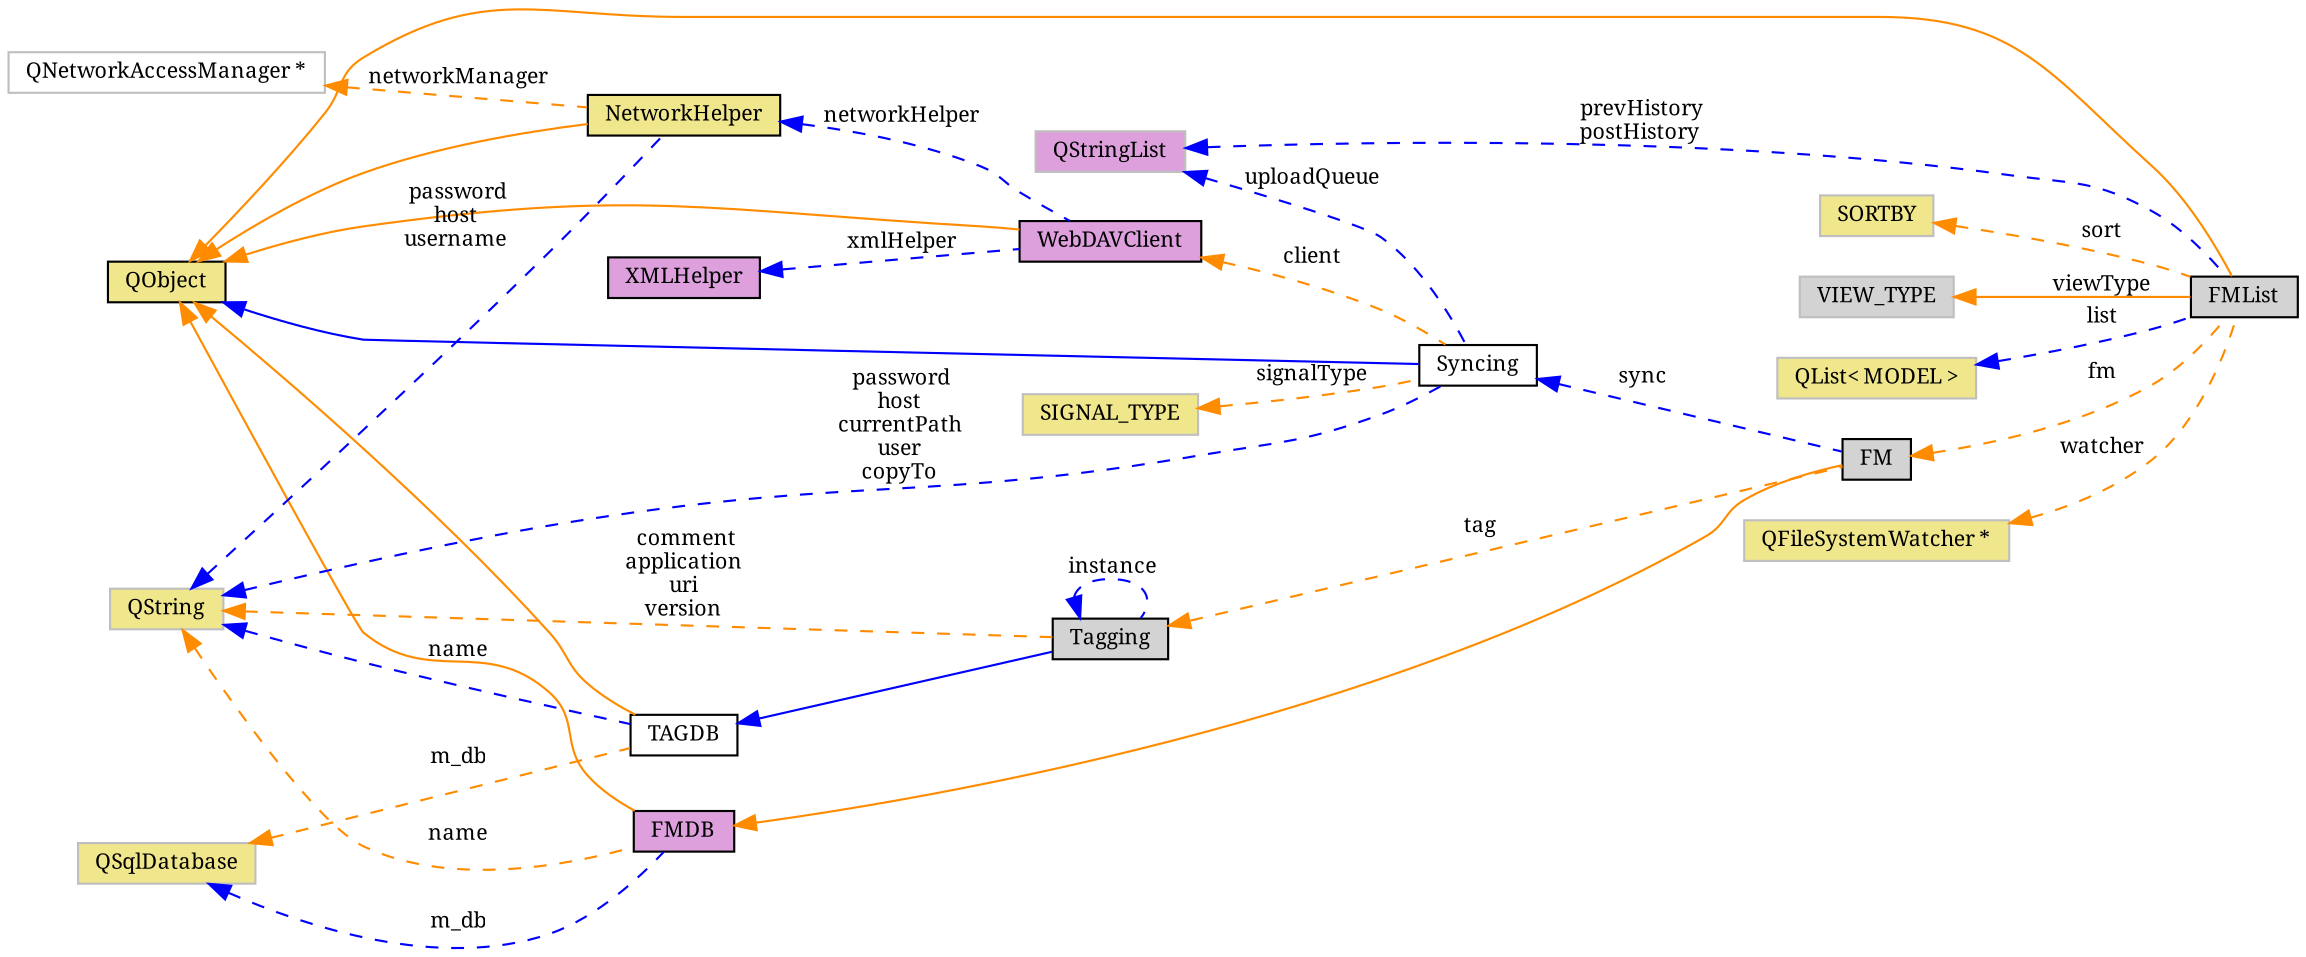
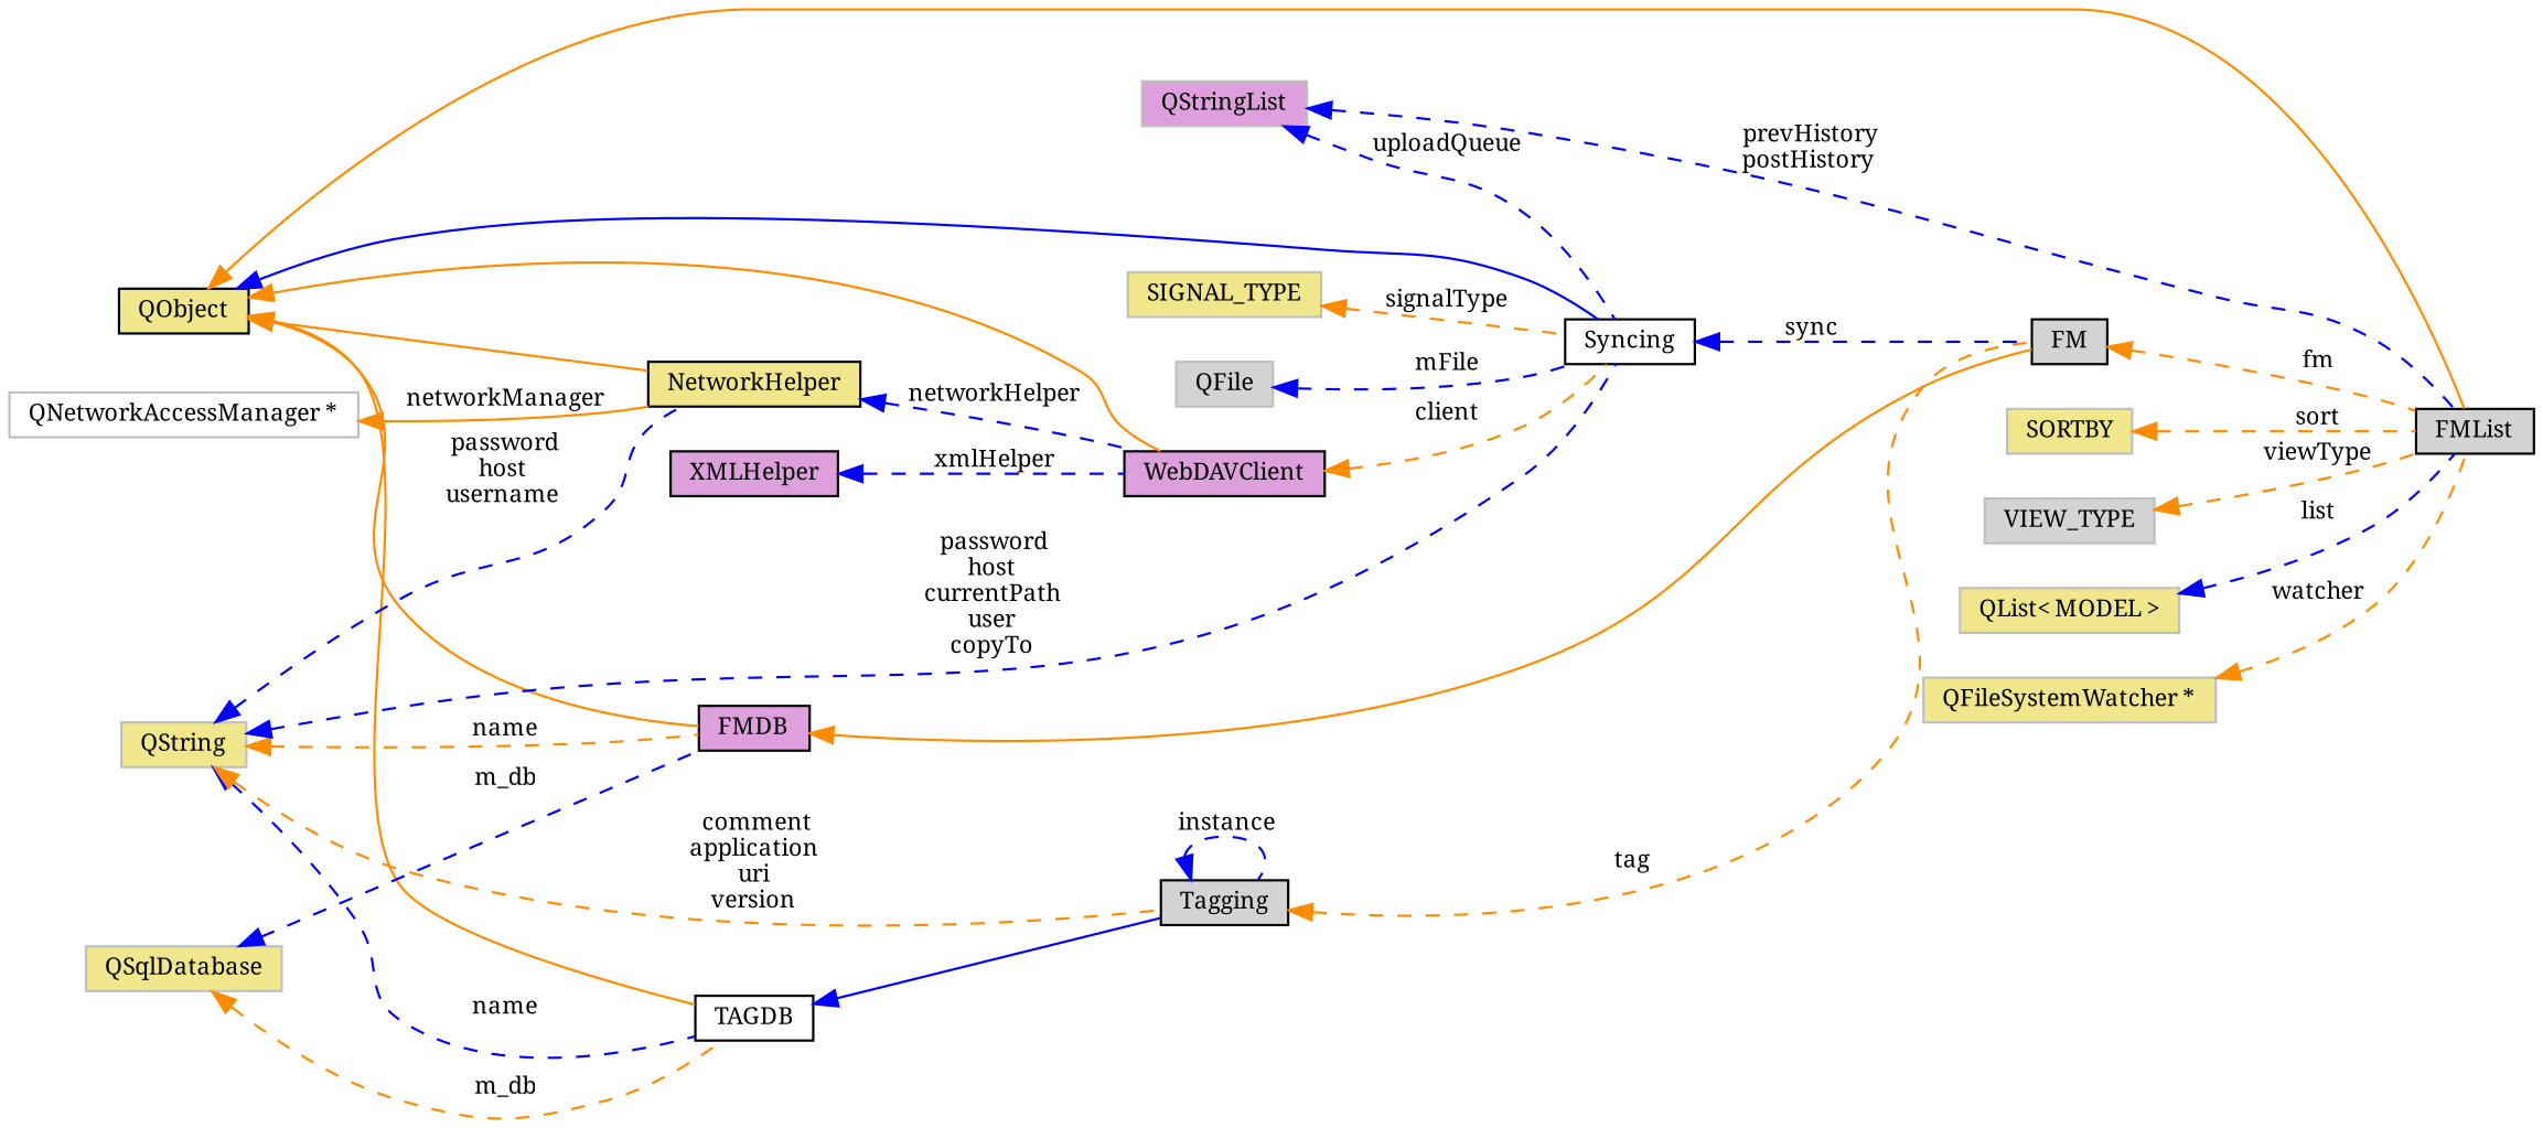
  digraph {
    fontname="Noto Serif"
    rankdir=LR
    node [color=black fillcolor=khaki fontname="Noto Serif" fontsize=10 shape=record style=filled]
    edge [color=darkorange dir=back fontname="Noto Serif" fontsize=10 labelfontname=Helvetica labelfontsize=10 style=dashed]
    n1 [fillcolor=lightgrey fontcolor=black height=0.2 label=FMList width=0.4]
    n2 [height=0.2 label=QObject width=0.4]
    n3 [fillcolor=plum height=0.2 label=FMDB width=0.4]
    n4 [fillcolor=white height=0.2 label=TAGDB width=0.4]
    n5 [fillcolor=white height=0.2 label=Syncing width=0.4]
    n6 [fillcolor=plum height=0.2 label=WebDAVClient width=0.4]
    n7 [height=0.2 label=NetworkHelper width=0.4]
    n8 [fillcolor=lightgrey height=0.2 label=FM width=0.4]
    n9 [fillcolor=lightgrey height=0.2 label=Tagging width=0.4]
    n10 [color=grey75 height=0.2 label=SORTBY width=0.4]
    n11 [color=grey75 fillcolor=lightgrey height=0.2 label=VIEW_TYPE width=0.4]
    n12 [color=grey75 height=0.2 label="QList\< MODEL \>" width=0.4]
    n13 [color=grey75 height=0.2 label=QString width=0.4]
    n14 [color=grey75 height=0.2 label=QSqlDatabase width=0.4]
    n15 [color=grey75 height=0.2 label=SIGNAL_TYPE width=0.4]
+   n16 [color=grey75 fillcolor=lightgrey height=0.2 label=QFile width=0.4]
    n17 [fillcolor=plum height=0.2 label=XMLHelper width=0.4]
    n18 [color=grey75 fillcolor=white height=0.2 label="QNetworkAccessManager *" width=0.4]
    n19 [color=grey75 fillcolor=plum height=0.2 label=QStringList width=0.4]
    n20 [color=grey75 height=0.2 label="QFileSystemWatcher *" width=0.4]
    n2 -> n1 [style=solid]
    n2 -> n3 [style=solid]
    n2 -> n4 [style=solid]
    n2 -> n5 [color=blue style=solid]
    n2 -> n6 [style=solid]
    n2 -> n7 [style=solid]
    n3 -> n8 [style=solid]
    n4 -> n9 [color=blue style=solid]
    n5 -> n8 [color=blue label=" sync"]
    n6 -> n5 [label=" client"]
    n7 -> n6 [color=blue label=" networkHelper"]
    n8 -> n1 [label=" fm"]
    n9 -> n8 [label=" tag"]
    n9 -> n9 [color=blue label=" instance"]
    n10 -> n1 [label=" sort"]
-   n11 -> n1 [label=" viewType" style=solid]
+   n11 -> n1 [label=" viewType"]
    n12 -> n1 [color=blue label=" list"]
    n13 -> n3 [label=" name"]
    n13 -> n4 [color=blue label=" name"]
    n13 -> n5 [color=blue label=" password\nhost\ncurrentPath\nuser\ncopyTo"]
    n13 -> n7 [color=blue label=" password\nhost\nusername"]
    n13 -> n9 [label=" comment\napplication\nuri\nversion"]
    n14 -> n3 [color=blue label=" m_db"]
    n14 -> n4 [label=" m_db"]
    n15 -> n5 [label=" signalType"]
+   n16 -> n5 [color=blue label=" mFile"]
    n17 -> n6 [color=blue label=" xmlHelper"]
-   n18 -> n7 [label=" networkManager"]
+   n18 -> n7 [label=" networkManager" style=solid]
    n19 -> n1 [color=blue label=" prevHistory\npostHistory"]
    n19 -> n5 [color=blue label=" uploadQueue"]
    n20 -> n1 [label=" watcher"]
  }
